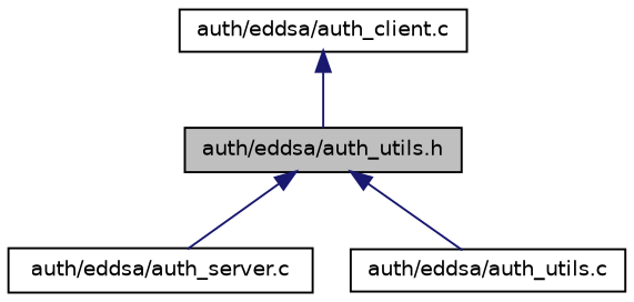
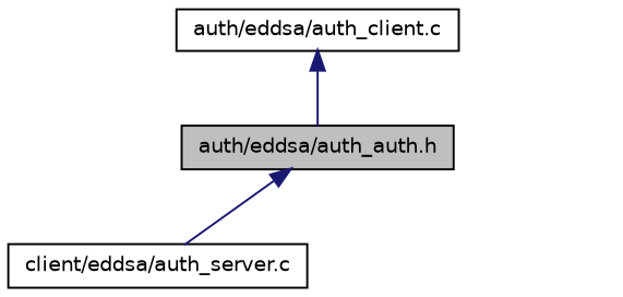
  digraph {
    node [color=black fillcolor=white fontname=Helvetica fontsize=10 shape=record style=filled]
    edge [color=midnightblue dir=back fontname=Helvetica fontsize=10 labelfontname=Helvetica labelfontsize=10 style=solid]
-   n1 [fillcolor=grey75 fontcolor=black height=0.2 label="auth/eddsa/auth_utils.h" width=0.4]
-   n2 [height=0.2 label="auth/eddsa/auth_server.c" width=0.4]
-   n3 [height=0.2 label="auth/eddsa/auth_utils.c" width=0.4]
+   n1 [fillcolor=grey75 fontcolor=black height=0.2 label="auth/eddsa/auth_auth.h" width=0.4]
+   n2 [height=0.2 label="client/eddsa/auth_server.c" width=0.4]
    n4 [height=0.2 label="auth/eddsa/auth_client.c" width=0.4]
    n1 -> n2
-   n1 -> n3
    n4 -> n1
  }
